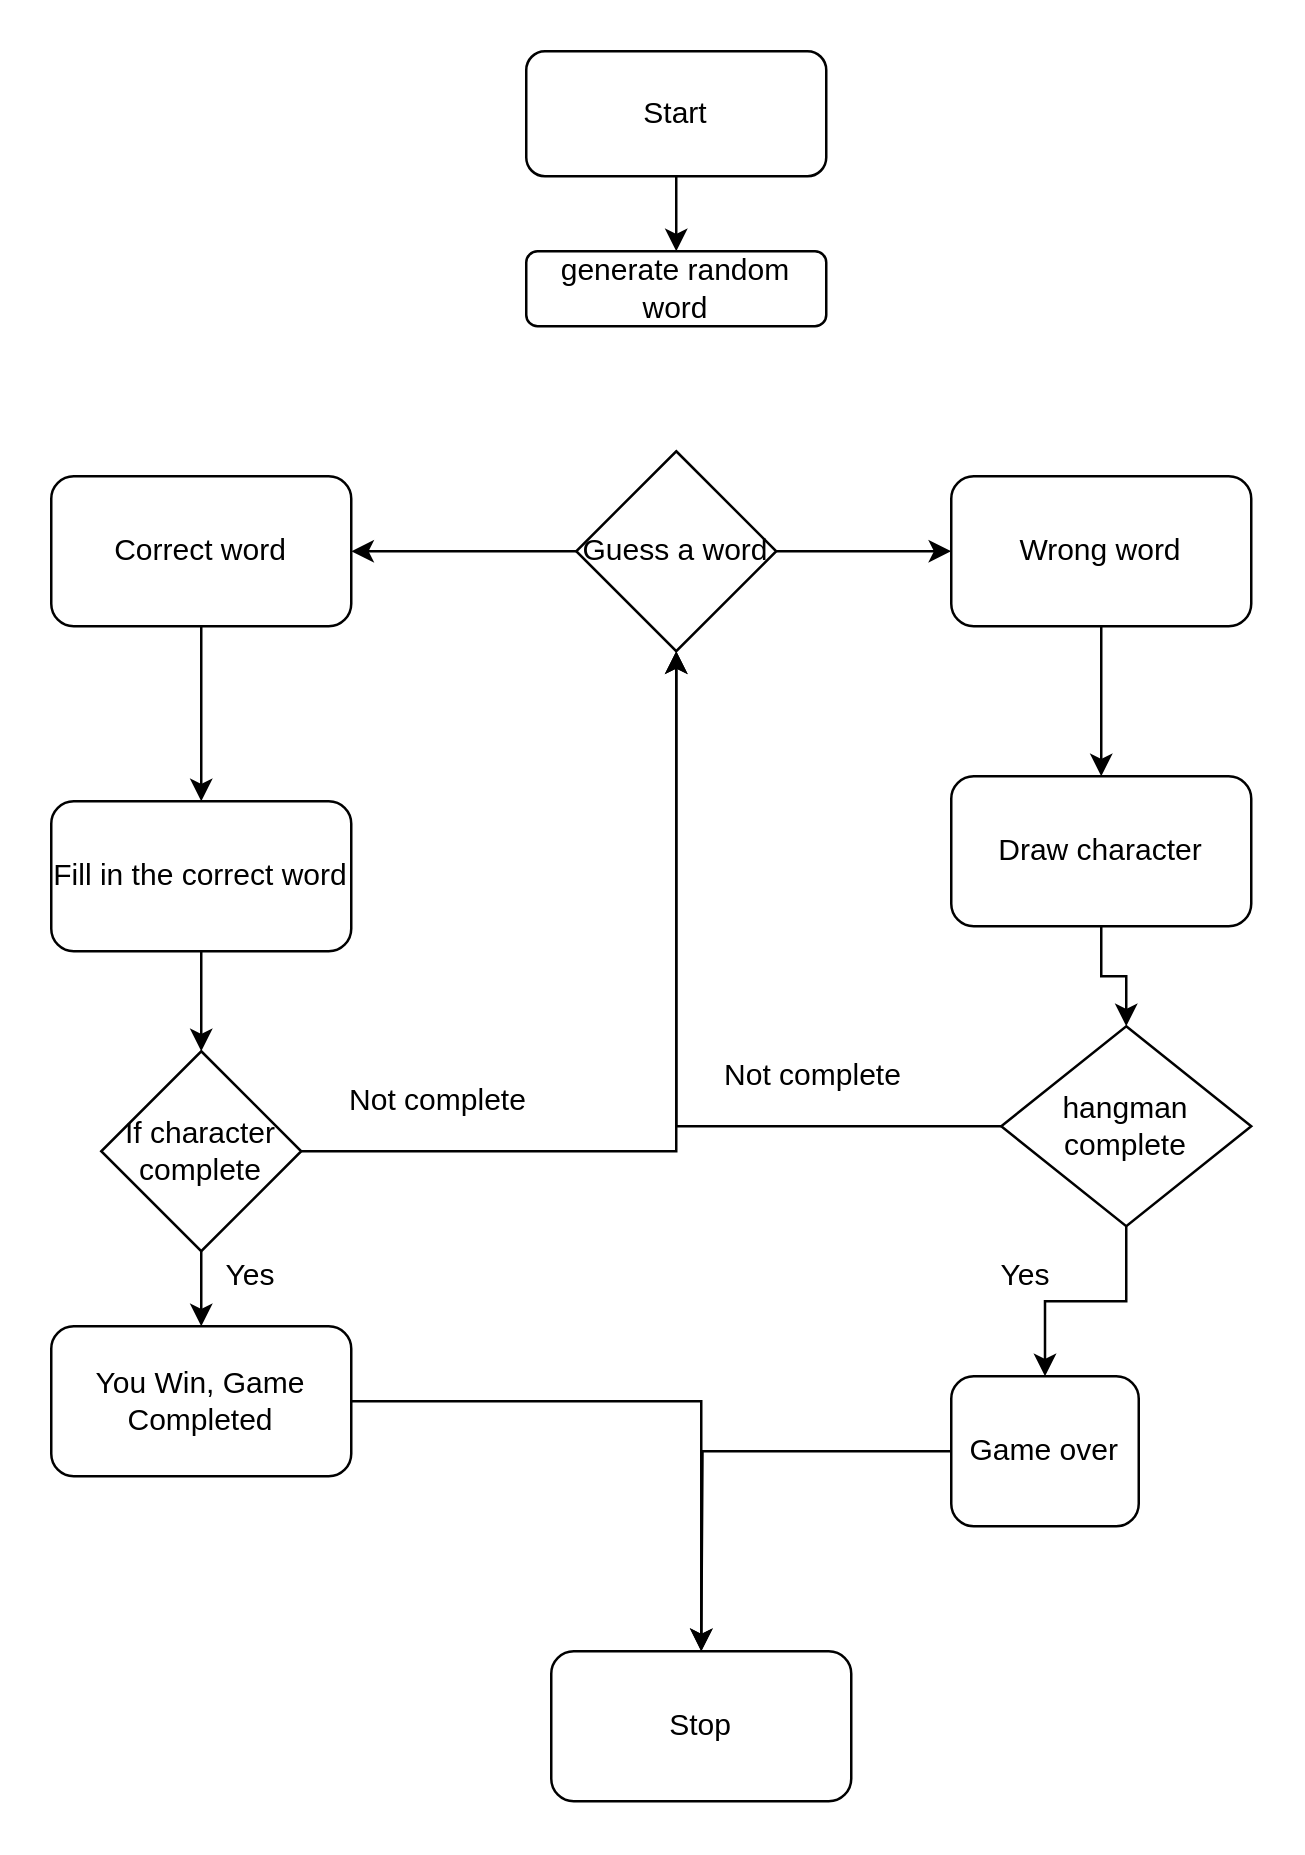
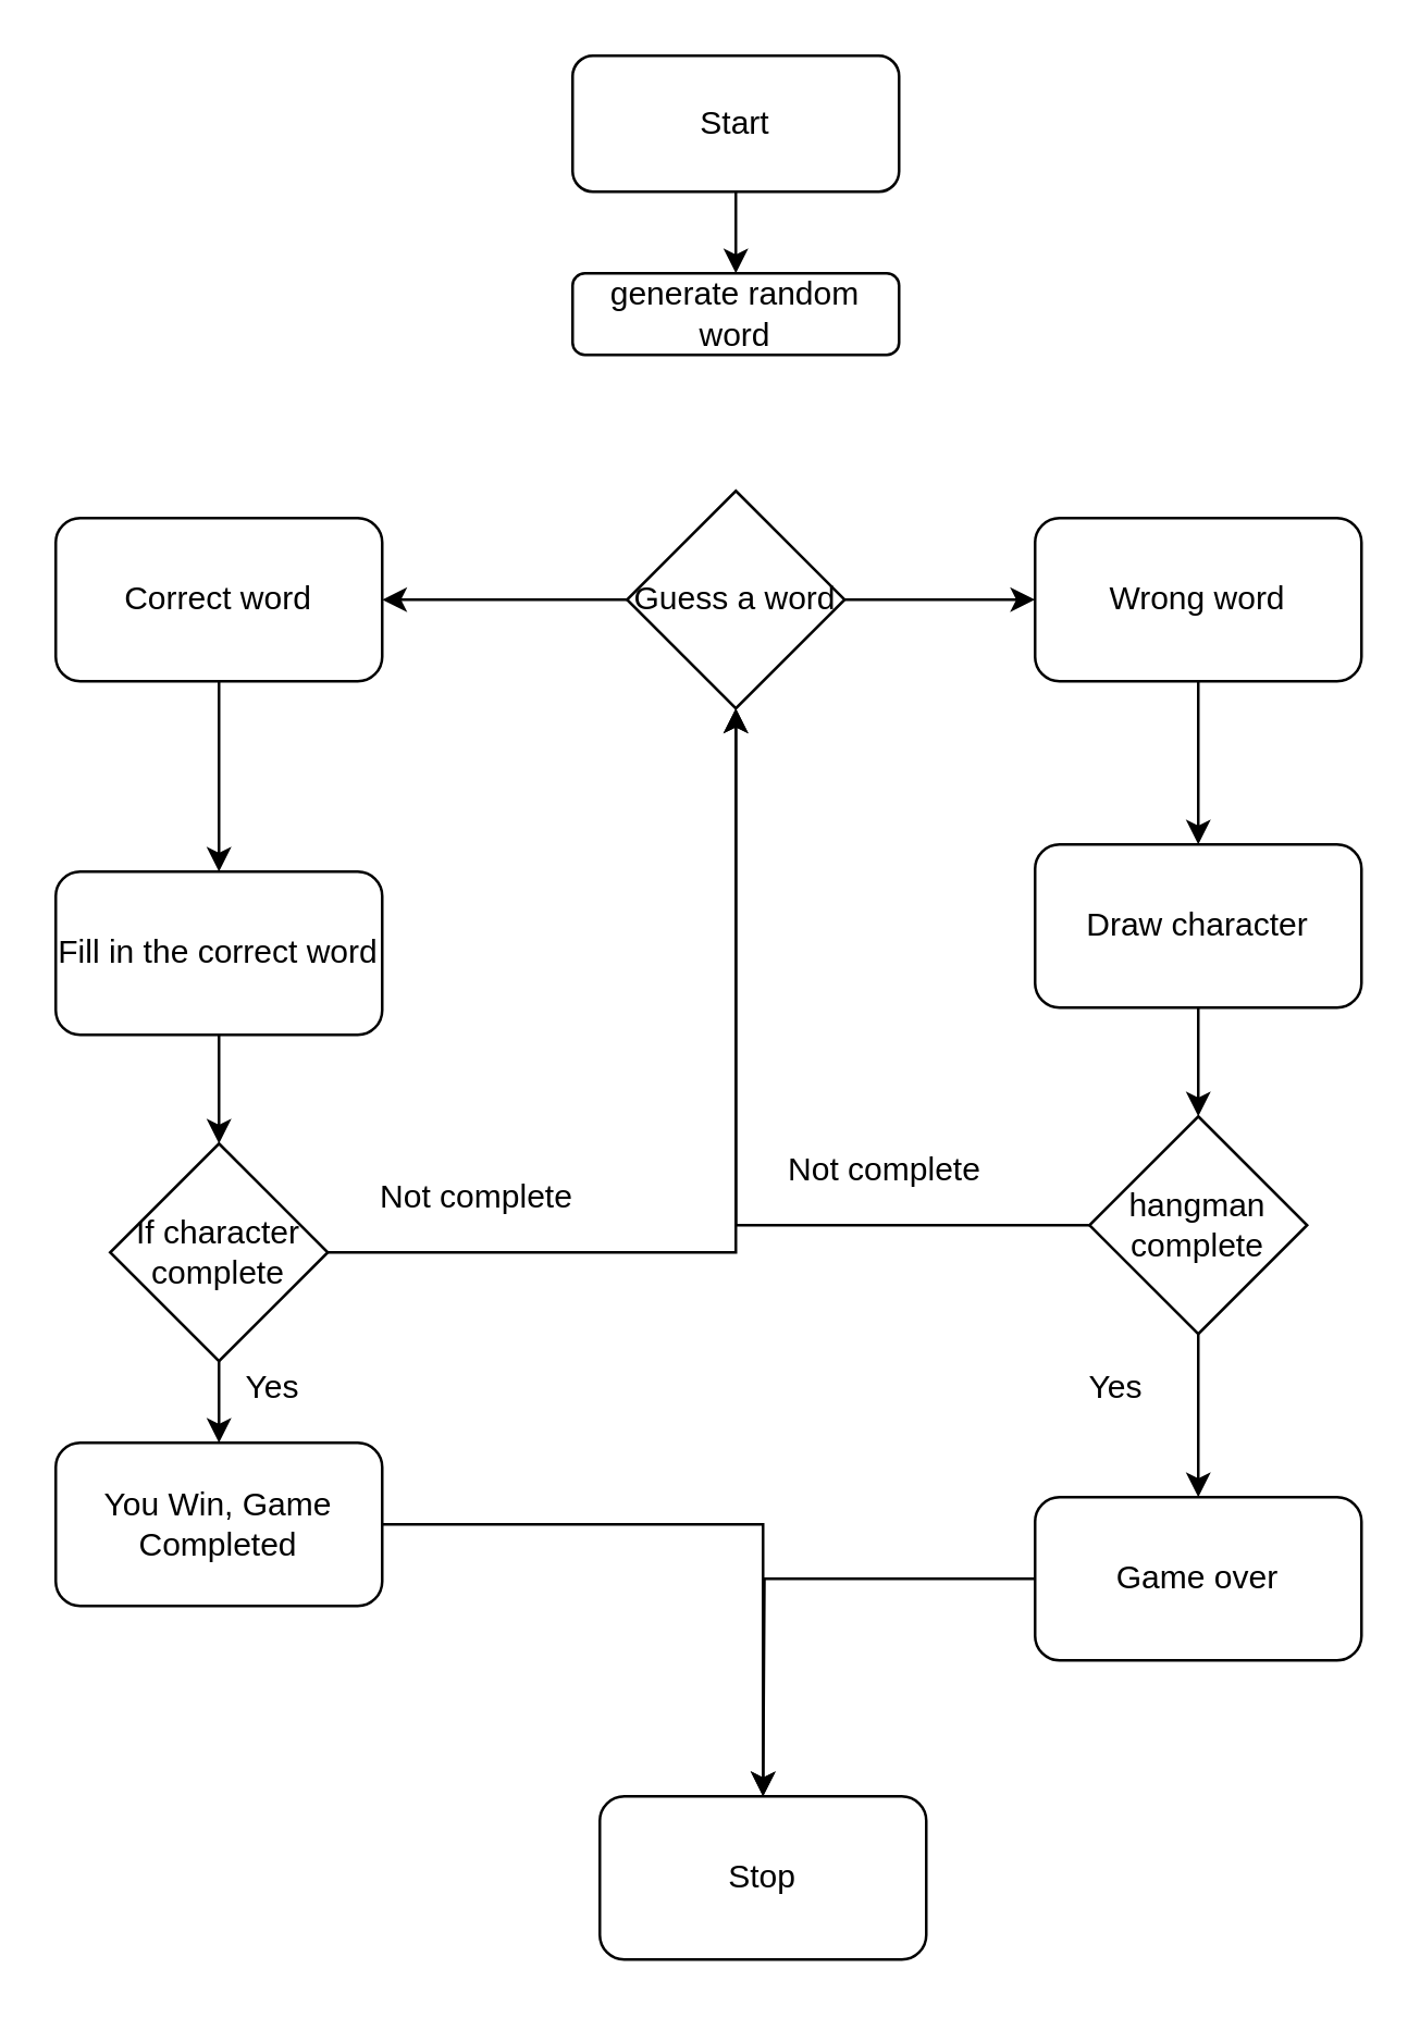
  <mxCell id="0" />
  <mxCell id="1" parent="0" />
  <mxCell id="2" style="edgeStyle=orthogonalEdgeStyle;rounded=0;orthogonalLoop=1;jettySize=auto;html=1;" edge="1" parent="1" source="3"><mxGeometry relative="1" as="geometry"><mxPoint x="270" y="100" as="targetPoint" /></mxGeometry></mxCell>
  <mxCell id="3" value="Start" style="rounded=1;whiteSpace=wrap;html=1;" vertex="1" parent="1"><mxGeometry x="210" y="20" width="120" height="50" as="geometry" /></mxCell>
  <mxCell id="4" style="edgeStyle=orthogonalEdgeStyle;rounded=0;orthogonalLoop=1;jettySize=auto;html=1;" edge="1" parent="1" source="6"><mxGeometry relative="1" as="geometry"><mxPoint x="380" y="220" as="targetPoint" /></mxGeometry></mxCell>
  <mxCell id="5" style="edgeStyle=orthogonalEdgeStyle;rounded=0;orthogonalLoop=1;jettySize=auto;html=1;" edge="1" parent="1" source="6" target="12"><mxGeometry relative="1" as="geometry" /></mxCell>
  <mxCell id="6" value="Guess a word" style="rhombus;whiteSpace=wrap;html=1;" vertex="1" parent="1"><mxGeometry x="230" y="180" width="80" height="80" as="geometry" /></mxCell>
  <mxCell id="7" style="edgeStyle=orthogonalEdgeStyle;rounded=0;orthogonalLoop=1;jettySize=auto;html=1;" edge="1" parent="1" source="8"><mxGeometry relative="1" as="geometry"><mxPoint x="440" y="310" as="targetPoint" /></mxGeometry></mxCell>
  <mxCell id="8" value="Wrong word" style="rounded=1;whiteSpace=wrap;html=1;" vertex="1" parent="1"><mxGeometry x="380" y="190" width="120" height="60" as="geometry" /></mxCell>
  <mxCell id="9" style="edgeStyle=orthogonalEdgeStyle;rounded=0;orthogonalLoop=1;jettySize=auto;html=1;entryX=0.5;entryY=0;entryDx=0;entryDy=0;" edge="1" parent="1" source="10" target="17"><mxGeometry relative="1" as="geometry" /></mxCell>
  <mxCell id="10" value="Draw character" style="rounded=1;whiteSpace=wrap;html=1;" vertex="1" parent="1"><mxGeometry x="380" y="310" width="120" height="60" as="geometry" /></mxCell>
  <mxCell id="11" style="edgeStyle=orthogonalEdgeStyle;rounded=0;orthogonalLoop=1;jettySize=auto;html=1;" edge="1" parent="1" source="12"><mxGeometry relative="1" as="geometry"><mxPoint x="80" y="320" as="targetPoint" /></mxGeometry></mxCell>
  <mxCell id="12" value="Correct word" style="rounded=1;whiteSpace=wrap;html=1;" vertex="1" parent="1"><mxGeometry x="20" y="190" width="120" height="60" as="geometry" /></mxCell>
  <mxCell id="13" style="edgeStyle=orthogonalEdgeStyle;rounded=0;orthogonalLoop=1;jettySize=auto;html=1;entryX=0.5;entryY=0;entryDx=0;entryDy=0;" edge="1" parent="1" source="14" target="24"><mxGeometry relative="1" as="geometry" /></mxCell>
  <mxCell id="14" value="Fill in the correct word" style="rounded=1;whiteSpace=wrap;html=1;" vertex="1" parent="1"><mxGeometry x="20" y="320" width="120" height="60" as="geometry" /></mxCell>
  <mxCell id="15" style="edgeStyle=orthogonalEdgeStyle;rounded=0;orthogonalLoop=1;jettySize=auto;html=1;entryX=0.5;entryY=0;entryDx=0;entryDy=0;" edge="1" parent="1" source="17" target="19"><mxGeometry relative="1" as="geometry" /></mxCell>
  <mxCell id="16" style="edgeStyle=orthogonalEdgeStyle;rounded=0;orthogonalLoop=1;jettySize=auto;html=1;entryX=0.5;entryY=1;entryDx=0;entryDy=0;" edge="1" parent="1" source="17" target="6"><mxGeometry relative="1" as="geometry" /></mxCell>
- <mxCell id="17" value="hangman complete" style="rhombus;whiteSpace=wrap;html=1;" vertex="1" parent="1"><mxGeometry x="400" y="410" width="100" height="80" as="geometry" /></mxCell>
+ <mxCell id="17" value="hangman complete" style="rhombus;whiteSpace=wrap;html=1;" vertex="1" parent="1"><mxGeometry x="400" y="410" width="80" height="80" as="geometry" /></mxCell>
  <mxCell id="18" style="edgeStyle=orthogonalEdgeStyle;rounded=0;orthogonalLoop=1;jettySize=auto;html=1;" edge="1" parent="1" source="19"><mxGeometry relative="1" as="geometry"><mxPoint x="280" y="660" as="targetPoint" /></mxGeometry></mxCell>
- <mxCell id="19" value="Game over" style="rounded=1;whiteSpace=wrap;html=1;" vertex="1" parent="1"><mxGeometry x="380" y="550" width="75" height="60" as="geometry" /></mxCell>
+ <mxCell id="19" value="Game over" style="rounded=1;whiteSpace=wrap;html=1;" vertex="1" parent="1"><mxGeometry x="380" y="550" width="120" height="60" as="geometry" /></mxCell>
  <mxCell id="20" value="Not complete" style="text;html=1;strokeColor=none;fillColor=none;align=center;verticalAlign=middle;whiteSpace=wrap;rounded=0;" vertex="1" parent="1"><mxGeometry x="280" y="420" width="90" height="20" as="geometry" /></mxCell>
  <mxCell id="21" value="Yes" style="text;html=1;strokeColor=none;fillColor=none;align=center;verticalAlign=middle;whiteSpace=wrap;rounded=0;" vertex="1" parent="1"><mxGeometry x="390" y="500" width="40" height="20" as="geometry" /></mxCell>
  <mxCell id="22" style="edgeStyle=orthogonalEdgeStyle;rounded=0;orthogonalLoop=1;jettySize=auto;html=1;entryX=0.5;entryY=0;entryDx=0;entryDy=0;" edge="1" parent="1" source="24" target="26"><mxGeometry relative="1" as="geometry" /></mxCell>
  <mxCell id="23" style="edgeStyle=orthogonalEdgeStyle;rounded=0;orthogonalLoop=1;jettySize=auto;html=1;entryX=0.5;entryY=1;entryDx=0;entryDy=0;" edge="1" parent="1" source="24" target="6"><mxGeometry relative="1" as="geometry" /></mxCell>
  <mxCell id="24" value="If character complete" style="rhombus;whiteSpace=wrap;html=1;" vertex="1" parent="1"><mxGeometry x="40" y="420" width="80" height="80" as="geometry" /></mxCell>
  <mxCell id="25" style="edgeStyle=orthogonalEdgeStyle;rounded=0;orthogonalLoop=1;jettySize=auto;html=1;" edge="1" parent="1" source="26" target="29"><mxGeometry relative="1" as="geometry" /></mxCell>
  <mxCell id="26" value="You Win, Game Completed" style="rounded=1;whiteSpace=wrap;html=1;" vertex="1" parent="1"><mxGeometry x="20" y="530" width="120" height="60" as="geometry" /></mxCell>
  <mxCell id="27" value="Yes" style="text;html=1;strokeColor=none;fillColor=none;align=center;verticalAlign=middle;whiteSpace=wrap;rounded=0;" vertex="1" parent="1"><mxGeometry x="80" y="500" width="40" height="20" as="geometry" /></mxCell>
  <mxCell id="28" value="Not complete" style="text;html=1;strokeColor=none;fillColor=none;align=center;verticalAlign=middle;whiteSpace=wrap;rounded=0;" vertex="1" parent="1"><mxGeometry x="130" y="430" width="90" height="20" as="geometry" /></mxCell>
  <mxCell id="29" value="Stop" style="rounded=1;whiteSpace=wrap;html=1;" vertex="1" parent="1"><mxGeometry x="220" y="660" width="120" height="60" as="geometry" /></mxCell>
  <mxCell id="30" value="generate random word" style="rounded=1;whiteSpace=wrap;html=1;" vertex="1" parent="1"><mxGeometry x="210" y="100" width="120" height="30" as="geometry" /></mxCell>
